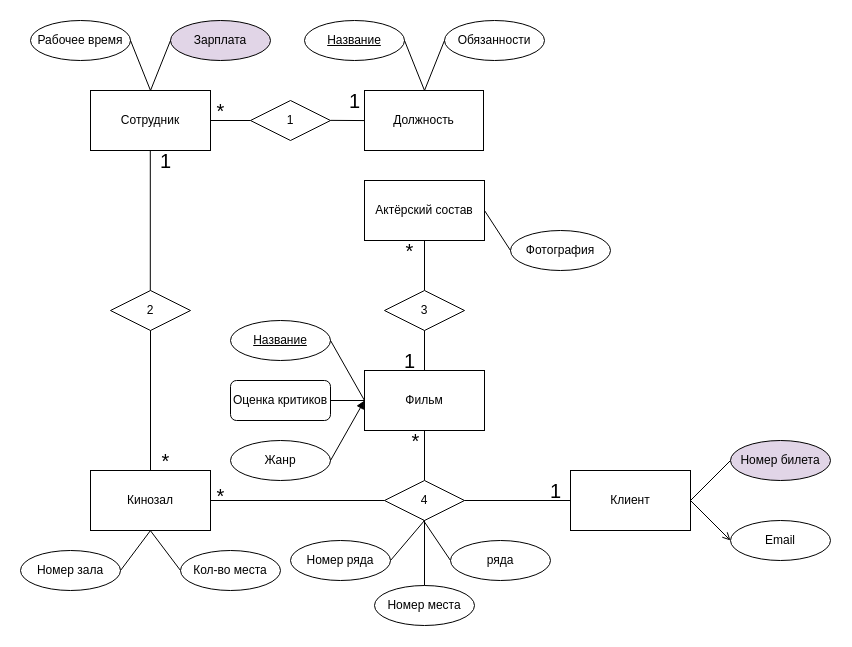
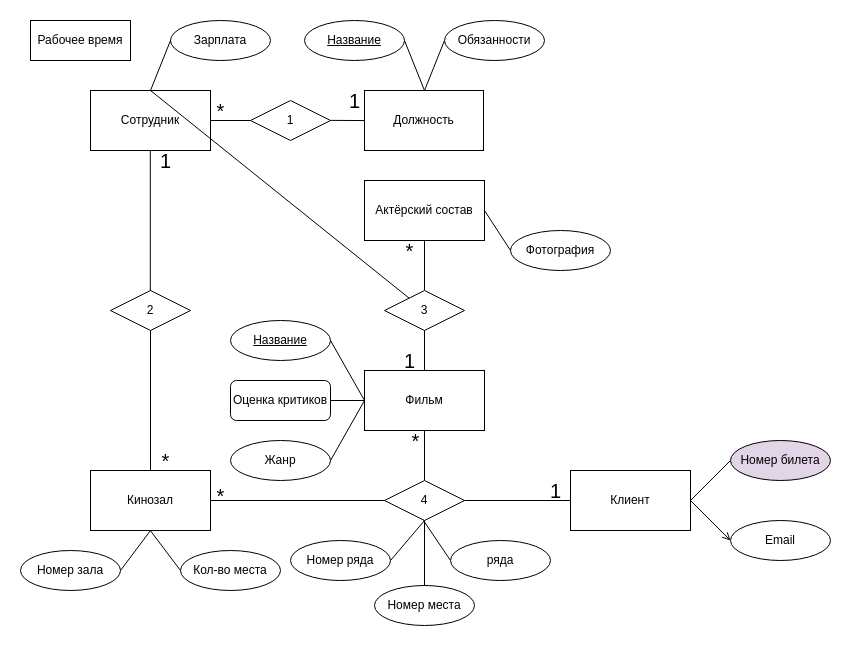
  <mxCell id="0" />
  <mxCell id="1" parent="0" />
  <mxCell id="2" value="Фильм" style="rounded=0;whiteSpace=wrap;html=1;" parent="1" vertex="1"><mxGeometry x="364" y="370" width="120" height="60" as="geometry" /></mxCell>
  <mxCell id="3" value="Актёрский состав" style="rounded=0;whiteSpace=wrap;html=1;" parent="1" vertex="1"><mxGeometry x="364" y="180" width="120" height="60" as="geometry" /></mxCell>
  <mxCell id="4" value="" style="endArrow=none;html=1;rounded=0;entryX=0.5;entryY=1;entryDx=0;entryDy=0;" parent="1" target="3" edge="1"><mxGeometry width="50" height="50" relative="1" as="geometry"><mxPoint x="424" y="290" as="sourcePoint" /><mxPoint x="420" y="240" as="targetPoint" /></mxGeometry></mxCell>
  <mxCell id="5" value="Фотография" style="ellipse;whiteSpace=wrap;html=1;" parent="1" vertex="1"><mxGeometry x="510" y="230" width="100" height="40" as="geometry" /></mxCell>
  <mxCell id="6" value="" style="endArrow=none;html=1;rounded=0;entryX=0;entryY=0.5;entryDx=0;entryDy=0;" parent="1" target="5" edge="1"><mxGeometry width="50" height="50" relative="1" as="geometry"><mxPoint x="484" y="210" as="sourcePoint" /><mxPoint x="534" y="160" as="targetPoint" /></mxGeometry></mxCell>
  <mxCell id="7" value="&lt;u&gt;Название&lt;/u&gt;" style="ellipse;whiteSpace=wrap;html=1;" parent="1" vertex="1"><mxGeometry x="230" y="320" width="100" height="40" as="geometry" /></mxCell>
  <mxCell id="8" value="Оценка критиков" style="whiteSpace=wrap;html=1;rounded=1;" parent="1" vertex="1"><mxGeometry x="230" y="380" width="100" height="40" as="geometry" /></mxCell>
  <mxCell id="9" value="Жанр" style="ellipse;whiteSpace=wrap;html=1;" parent="1" vertex="1"><mxGeometry x="230" y="440" width="100" height="40" as="geometry" /></mxCell>
  <mxCell id="10" value="" style="endArrow=none;html=1;rounded=0;exitX=1;exitY=0.5;exitDx=0;exitDy=0;" parent="1" source="7" edge="1"><mxGeometry width="50" height="50" relative="1" as="geometry"><mxPoint x="314" y="450" as="sourcePoint" /><mxPoint x="364" y="400" as="targetPoint" /></mxGeometry></mxCell>
  <mxCell id="11" value="" style="endArrow=none;html=1;rounded=0;entryX=0;entryY=0.5;entryDx=0;entryDy=0;exitX=1;exitY=0.5;exitDx=0;exitDy=0;" parent="1" source="8" target="2" edge="1"><mxGeometry width="50" height="50" relative="1" as="geometry"><mxPoint x="310" y="450" as="sourcePoint" /><mxPoint x="360" y="400" as="targetPoint" /></mxGeometry></mxCell>
- <mxCell id="12" value="" style="endArrow=block;html=1;rounded=0;entryX=0;entryY=0.5;entryDx=0;entryDy=0;exitX=1;exitY=0.5;exitDx=0;exitDy=0;" parent="1" source="9" target="2" edge="1"><mxGeometry width="50" height="50" relative="1" as="geometry"><mxPoint x="310" y="460" as="sourcePoint" /><mxPoint x="360" y="410" as="targetPoint" /></mxGeometry></mxCell>
+ <mxCell id="12" value="" style="endArrow=none;html=1;rounded=0;entryX=0;entryY=0.5;entryDx=0;entryDy=0;exitX=1;exitY=0.5;exitDx=0;exitDy=0;" parent="1" source="9" target="2" edge="1"><mxGeometry width="50" height="50" relative="1" as="geometry"><mxPoint x="310" y="460" as="sourcePoint" /><mxPoint x="360" y="410" as="targetPoint" /></mxGeometry></mxCell>
  <mxCell id="13" value="3" style="rhombus;whiteSpace=wrap;html=1;" parent="1" vertex="1"><mxGeometry x="384" y="290" width="80" height="40" as="geometry" /></mxCell>
  <mxCell id="14" value="" style="endArrow=none;html=1;rounded=0;entryX=0.5;entryY=1;entryDx=0;entryDy=0;exitX=0.5;exitY=0;exitDx=0;exitDy=0;" parent="1" source="2" target="13" edge="1"><mxGeometry width="50" height="50" relative="1" as="geometry"><mxPoint x="423" y="380" as="sourcePoint" /><mxPoint x="423" y="330" as="targetPoint" /></mxGeometry></mxCell>
  <mxCell id="15" value="" style="endArrow=none;html=1;rounded=0;entryX=0.5;entryY=1;entryDx=0;entryDy=0;" parent="1" edge="1"><mxGeometry width="50" height="50" relative="1" as="geometry"><mxPoint x="424" y="480" as="sourcePoint" /><mxPoint x="424" y="430" as="targetPoint" /></mxGeometry></mxCell>
  <mxCell id="16" value="4" style="rhombus;whiteSpace=wrap;html=1;" parent="1" vertex="1"><mxGeometry x="384" y="480" width="80" height="40" as="geometry" /></mxCell>
  <mxCell id="17" value="" style="endArrow=none;html=1;rounded=0;entryX=0.5;entryY=1;entryDx=0;entryDy=0;" parent="1" edge="1"><mxGeometry width="50" height="50" relative="1" as="geometry"><mxPoint x="450" y="560" as="sourcePoint" /><mxPoint x="423" y="520" as="targetPoint" /></mxGeometry></mxCell>
  <mxCell id="18" value="ряда" style="ellipse;whiteSpace=wrap;html=1;" parent="1" vertex="1"><mxGeometry x="450" y="540" width="100" height="40" as="geometry" /></mxCell>
  <mxCell id="19" value="" style="endArrow=none;html=1;rounded=0;exitX=0.5;exitY=1;exitDx=0;exitDy=0;" parent="1" source="16" edge="1"><mxGeometry width="50" height="50" relative="1" as="geometry"><mxPoint x="391" y="570" as="sourcePoint" /><mxPoint x="390" y="560" as="targetPoint" /></mxGeometry></mxCell>
  <mxCell id="20" value="Номер ряда" style="ellipse;whiteSpace=wrap;html=1;" parent="1" vertex="1"><mxGeometry x="290" y="540" width="100" height="40" as="geometry" /></mxCell>
  <mxCell id="21" value="Номер места" style="ellipse;whiteSpace=wrap;html=1;" parent="1" vertex="1"><mxGeometry x="374" y="585" width="100" height="40" as="geometry" /></mxCell>
  <mxCell id="22" value="" style="endArrow=none;html=1;rounded=0;exitX=0.5;exitY=1;exitDx=0;exitDy=0;" parent="1" source="16" edge="1"><mxGeometry width="50" height="50" relative="1" as="geometry"><mxPoint x="458" y="545" as="sourcePoint" /><mxPoint x="424" y="585" as="targetPoint" /></mxGeometry></mxCell>
  <mxCell id="23" value="Клиент" style="rounded=0;whiteSpace=wrap;html=1;" parent="1" vertex="1"><mxGeometry x="570" y="470" width="120" height="60" as="geometry" /></mxCell>
  <mxCell id="24" value="" style="endArrow=none;html=1;rounded=0;entryX=0;entryY=0.5;entryDx=0;entryDy=0;" parent="1" target="23" edge="1"><mxGeometry width="50" height="50" relative="1" as="geometry"><mxPoint x="464" y="500" as="sourcePoint" /><mxPoint x="514" y="450" as="targetPoint" /></mxGeometry></mxCell>
  <mxCell id="25" value="" style="endArrow=none;html=1;rounded=0;entryX=0;entryY=0.5;entryDx=0;entryDy=0;" parent="1" target="26" edge="1"><mxGeometry width="50" height="50" relative="1" as="geometry"><mxPoint x="690" y="500" as="sourcePoint" /><mxPoint x="740" y="450" as="targetPoint" /></mxGeometry></mxCell>
  <mxCell id="26" value="Номер билета" style="ellipse;whiteSpace=wrap;html=1;fillColor=#e1d5e7;" parent="1" vertex="1"><mxGeometry x="730" y="440" width="100" height="40" as="geometry" /></mxCell>
  <mxCell id="27" value="Email" style="ellipse;whiteSpace=wrap;html=1;" parent="1" vertex="1"><mxGeometry x="730" y="520" width="100" height="40" as="geometry" /></mxCell>
  <mxCell id="28" value="" style="endArrow=open;html=1;rounded=0;entryX=0;entryY=0.5;entryDx=0;entryDy=0;exitX=1;exitY=0.5;exitDx=0;exitDy=0;" parent="1" source="23" target="27" edge="1"><mxGeometry width="50" height="50" relative="1" as="geometry"><mxPoint x="690" y="550" as="sourcePoint" /><mxPoint x="737" y="500" as="targetPoint" /></mxGeometry></mxCell>
  <mxCell id="29" value="Кинозал" style="rounded=0;whiteSpace=wrap;html=1;" parent="1" vertex="1"><mxGeometry x="90" y="470" width="120" height="60" as="geometry" /></mxCell>
  <mxCell id="30" value="" style="endArrow=none;html=1;rounded=0;exitX=1;exitY=0.5;exitDx=0;exitDy=0;" parent="1" source="29" edge="1"><mxGeometry width="50" height="50" relative="1" as="geometry"><mxPoint x="334" y="550" as="sourcePoint" /><mxPoint x="384" y="500" as="targetPoint" /></mxGeometry></mxCell>
  <mxCell id="31" value="" style="endArrow=none;html=1;rounded=0;" parent="1" edge="1"><mxGeometry width="50" height="50" relative="1" as="geometry"><mxPoint x="150" y="530" as="sourcePoint" /><mxPoint x="120" y="570" as="targetPoint" /></mxGeometry></mxCell>
  <mxCell id="32" value="Номер зала" style="ellipse;whiteSpace=wrap;html=1;" parent="1" vertex="1"><mxGeometry x="20" y="550" width="100" height="40" as="geometry" /></mxCell>
  <mxCell id="33" value="" style="endArrow=none;html=1;rounded=0;exitX=0;exitY=0.5;exitDx=0;exitDy=0;" parent="1" source="34" edge="1"><mxGeometry width="50" height="50" relative="1" as="geometry"><mxPoint x="149.8" y="590" as="sourcePoint" /><mxPoint x="149.8" y="530" as="targetPoint" /></mxGeometry></mxCell>
  <mxCell id="34" value="Кол-во места" style="ellipse;whiteSpace=wrap;html=1;" parent="1" vertex="1"><mxGeometry x="180" y="550" width="100" height="40" as="geometry" /></mxCell>
  <mxCell id="35" value="2" style="rhombus;whiteSpace=wrap;html=1;" parent="1" vertex="1"><mxGeometry x="110" y="290" width="80" height="40" as="geometry" /></mxCell>
  <mxCell id="36" value="" style="endArrow=none;html=1;rounded=0;entryX=0.5;entryY=1;entryDx=0;entryDy=0;" parent="1" target="35" edge="1"><mxGeometry width="50" height="50" relative="1" as="geometry"><mxPoint x="150" y="470" as="sourcePoint" /><mxPoint x="200" y="420" as="targetPoint" /></mxGeometry></mxCell>
  <mxCell id="37" value="Сотрудник" style="rounded=0;whiteSpace=wrap;html=1;" parent="1" vertex="1"><mxGeometry x="90" y="90" width="120" height="60" as="geometry" /></mxCell>
  <mxCell id="38" value="" style="endArrow=none;html=1;rounded=0;entryX=0.5;entryY=1;entryDx=0;entryDy=0;" parent="1" edge="1"><mxGeometry width="50" height="50" relative="1" as="geometry"><mxPoint x="149.8" y="290" as="sourcePoint" /><mxPoint x="149.8" y="150" as="targetPoint" /></mxGeometry></mxCell>
- <mxCell id="39" value="Рабочее время" style="ellipse;whiteSpace=wrap;html=1;" parent="1" vertex="1"><mxGeometry x="30" y="20" width="100" height="40" as="geometry" /></mxCell>
- <mxCell id="40" value="Зарплата" style="ellipse;whiteSpace=wrap;html=1;fillColor=#e1d5e7;" parent="1" vertex="1"><mxGeometry x="170" y="20" width="100" height="40" as="geometry" /></mxCell>
+ <mxCell id="39" value="Рабочее время" style="whiteSpace=wrap;html=1;rounded=0;" parent="1" vertex="1"><mxGeometry x="30" y="20" width="100" height="40" as="geometry" /></mxCell>
+ <mxCell id="40" value="Зарплата" style="ellipse;whiteSpace=wrap;html=1;" parent="1" vertex="1"><mxGeometry x="170" y="20" width="100" height="40" as="geometry" /></mxCell>
  <mxCell id="41" value="" style="endArrow=none;html=1;rounded=0;exitX=0.5;exitY=0;exitDx=0;exitDy=0;" parent="1" source="37" edge="1"><mxGeometry width="50" height="50" relative="1" as="geometry"><mxPoint x="120" y="70" as="sourcePoint" /><mxPoint x="170" y="40" as="targetPoint" /></mxGeometry></mxCell>
- <mxCell id="42" value="" style="endArrow=none;html=1;rounded=0;exitX=0.5;exitY=0;exitDx=0;exitDy=0;entryX=1;entryY=0.5;entryDx=0;entryDy=0;" parent="1" source="37" target="39" edge="1"><mxGeometry width="50" height="50" relative="1" as="geometry"><mxPoint x="110" y="90" as="sourcePoint" /><mxPoint x="130" y="20" as="targetPoint" /></mxGeometry></mxCell>
+ <mxCell id="42" value="" style="endArrow=none;html=1;rounded=0;exitX=0.5;exitY=0;exitDx=0;exitDy=0;" parent="1" source="37" target="13" edge="1"><mxGeometry width="50" height="50" relative="1" as="geometry"><mxPoint x="110" y="90" as="sourcePoint" /><mxPoint x="130" y="20" as="targetPoint" /></mxGeometry></mxCell>
  <mxCell id="43" value="1" style="rhombus;whiteSpace=wrap;html=1;" parent="1" vertex="1"><mxGeometry x="250" y="100" width="80" height="40" as="geometry" /></mxCell>
  <mxCell id="44" value="" style="endArrow=none;html=1;rounded=0;exitX=1;exitY=0.5;exitDx=0;exitDy=0;" parent="1" edge="1"><mxGeometry width="50" height="50" relative="1" as="geometry"><mxPoint x="210" y="120" as="sourcePoint" /><mxPoint x="250" y="120" as="targetPoint" /></mxGeometry></mxCell>
  <mxCell id="45" value="" style="endArrow=none;html=1;rounded=0;exitX=1;exitY=0.5;exitDx=0;exitDy=0;" parent="1" edge="1"><mxGeometry width="50" height="50" relative="1" as="geometry"><mxPoint x="330" y="119.86" as="sourcePoint" /><mxPoint x="370" y="120.1" as="targetPoint" /></mxGeometry></mxCell>
  <mxCell id="46" value="Должность" style="rounded=0;whiteSpace=wrap;html=1;" parent="1" vertex="1"><mxGeometry x="364" y="90" width="119" height="60" as="geometry" /></mxCell>
  <mxCell id="47" value="&lt;u&gt;Название&lt;/u&gt;" style="ellipse;whiteSpace=wrap;html=1;" parent="1" vertex="1"><mxGeometry x="304" y="20" width="100" height="40" as="geometry" /></mxCell>
  <mxCell id="48" value="Обязанности" style="ellipse;whiteSpace=wrap;html=1;" parent="1" vertex="1"><mxGeometry x="444" y="20" width="100" height="40" as="geometry" /></mxCell>
  <mxCell id="49" value="" style="endArrow=none;html=1;rounded=0;exitX=0.5;exitY=0;exitDx=0;exitDy=0;" parent="1" edge="1"><mxGeometry width="50" height="50" relative="1" as="geometry"><mxPoint x="424" y="90" as="sourcePoint" /><mxPoint x="444" y="40" as="targetPoint" /></mxGeometry></mxCell>
  <mxCell id="50" value="" style="endArrow=none;html=1;rounded=0;exitX=0.5;exitY=0;exitDx=0;exitDy=0;entryX=1;entryY=0.5;entryDx=0;entryDy=0;" parent="1" target="47" edge="1"><mxGeometry width="50" height="50" relative="1" as="geometry"><mxPoint x="424" y="90" as="sourcePoint" /><mxPoint x="404" y="20" as="targetPoint" /></mxGeometry></mxCell>
  <mxCell id="51" value="&lt;font style=&quot;font-size: 20px;&quot;&gt;*&lt;/font&gt;" style="text;html=1;align=center;verticalAlign=middle;resizable=0;points=[];autosize=1;strokeColor=none;fillColor=none;" vertex="1" parent="1"><mxGeometry x="205" y="475" width="30" height="40" as="geometry" /></mxCell>
  <mxCell id="52" value="&lt;font style=&quot;font-size: 20px;&quot;&gt;*&lt;/font&gt;" style="text;html=1;align=center;verticalAlign=middle;resizable=0;points=[];autosize=1;strokeColor=none;fillColor=none;" vertex="1" parent="1"><mxGeometry x="400" y="420" width="30" height="40" as="geometry" /></mxCell>
  <mxCell id="53" value="&lt;font style=&quot;font-size: 20px;&quot;&gt;*&lt;/font&gt;" style="text;html=1;align=center;verticalAlign=middle;resizable=0;points=[];autosize=1;strokeColor=none;fillColor=none;" vertex="1" parent="1"><mxGeometry x="394" y="230" width="30" height="40" as="geometry" /></mxCell>
  <mxCell id="54" value="&lt;font style=&quot;font-size: 20px;&quot;&gt;1&lt;/font&gt;" style="text;html=1;align=center;verticalAlign=middle;resizable=0;points=[];autosize=1;strokeColor=none;fillColor=none;" vertex="1" parent="1"><mxGeometry x="394" y="340" width="30" height="40" as="geometry" /></mxCell>
  <mxCell id="55" value="&lt;font style=&quot;font-size: 20px;&quot;&gt;1&lt;/font&gt;" style="text;html=1;align=center;verticalAlign=middle;resizable=0;points=[];autosize=1;strokeColor=none;fillColor=none;" vertex="1" parent="1"><mxGeometry x="150" y="140" width="30" height="40" as="geometry" /></mxCell>
  <mxCell id="56" value="&lt;font style=&quot;font-size: 20px;&quot;&gt;*&lt;/font&gt;" style="text;html=1;align=center;verticalAlign=middle;resizable=0;points=[];autosize=1;strokeColor=none;fillColor=none;" vertex="1" parent="1"><mxGeometry x="150" y="440" width="30" height="40" as="geometry" /></mxCell>
  <mxCell id="57" value="&lt;font style=&quot;font-size: 20px;&quot;&gt;1&lt;/font&gt;" style="text;html=1;align=center;verticalAlign=middle;resizable=0;points=[];autosize=1;strokeColor=none;fillColor=none;" vertex="1" parent="1"><mxGeometry x="540" y="470" width="30" height="40" as="geometry" /></mxCell>
  <mxCell id="58" value="&lt;font style=&quot;font-size: 20px;&quot;&gt;1&lt;/font&gt;" style="text;html=1;align=center;verticalAlign=middle;resizable=0;points=[];autosize=1;strokeColor=none;fillColor=none;" vertex="1" parent="1"><mxGeometry x="339" y="80" width="30" height="40" as="geometry" /></mxCell>
  <mxCell id="59" value="&lt;font style=&quot;font-size: 20px;&quot;&gt;*&lt;/font&gt;" style="text;html=1;align=center;verticalAlign=middle;resizable=0;points=[];autosize=1;strokeColor=none;fillColor=none;" vertex="1" parent="1"><mxGeometry x="205" y="90" width="30" height="40" as="geometry" /></mxCell>
